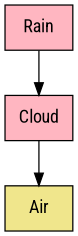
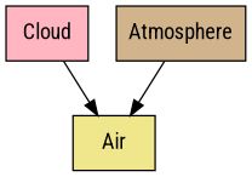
  digraph {
    fontname="Roboto Condensed"
    rankdir=TB
    node [fillcolor=lightpink fontname="Roboto Condensed" shape=box style=filled]
    edge [fontname="Roboto Condensed"]
-   Rain
    Cloud
    Air [fillcolor=khaki]
-   Rain -> Cloud
+   Atmosphere [fillcolor=tan]
    Cloud -> Air
+   Atmosphere -> Air
  }
